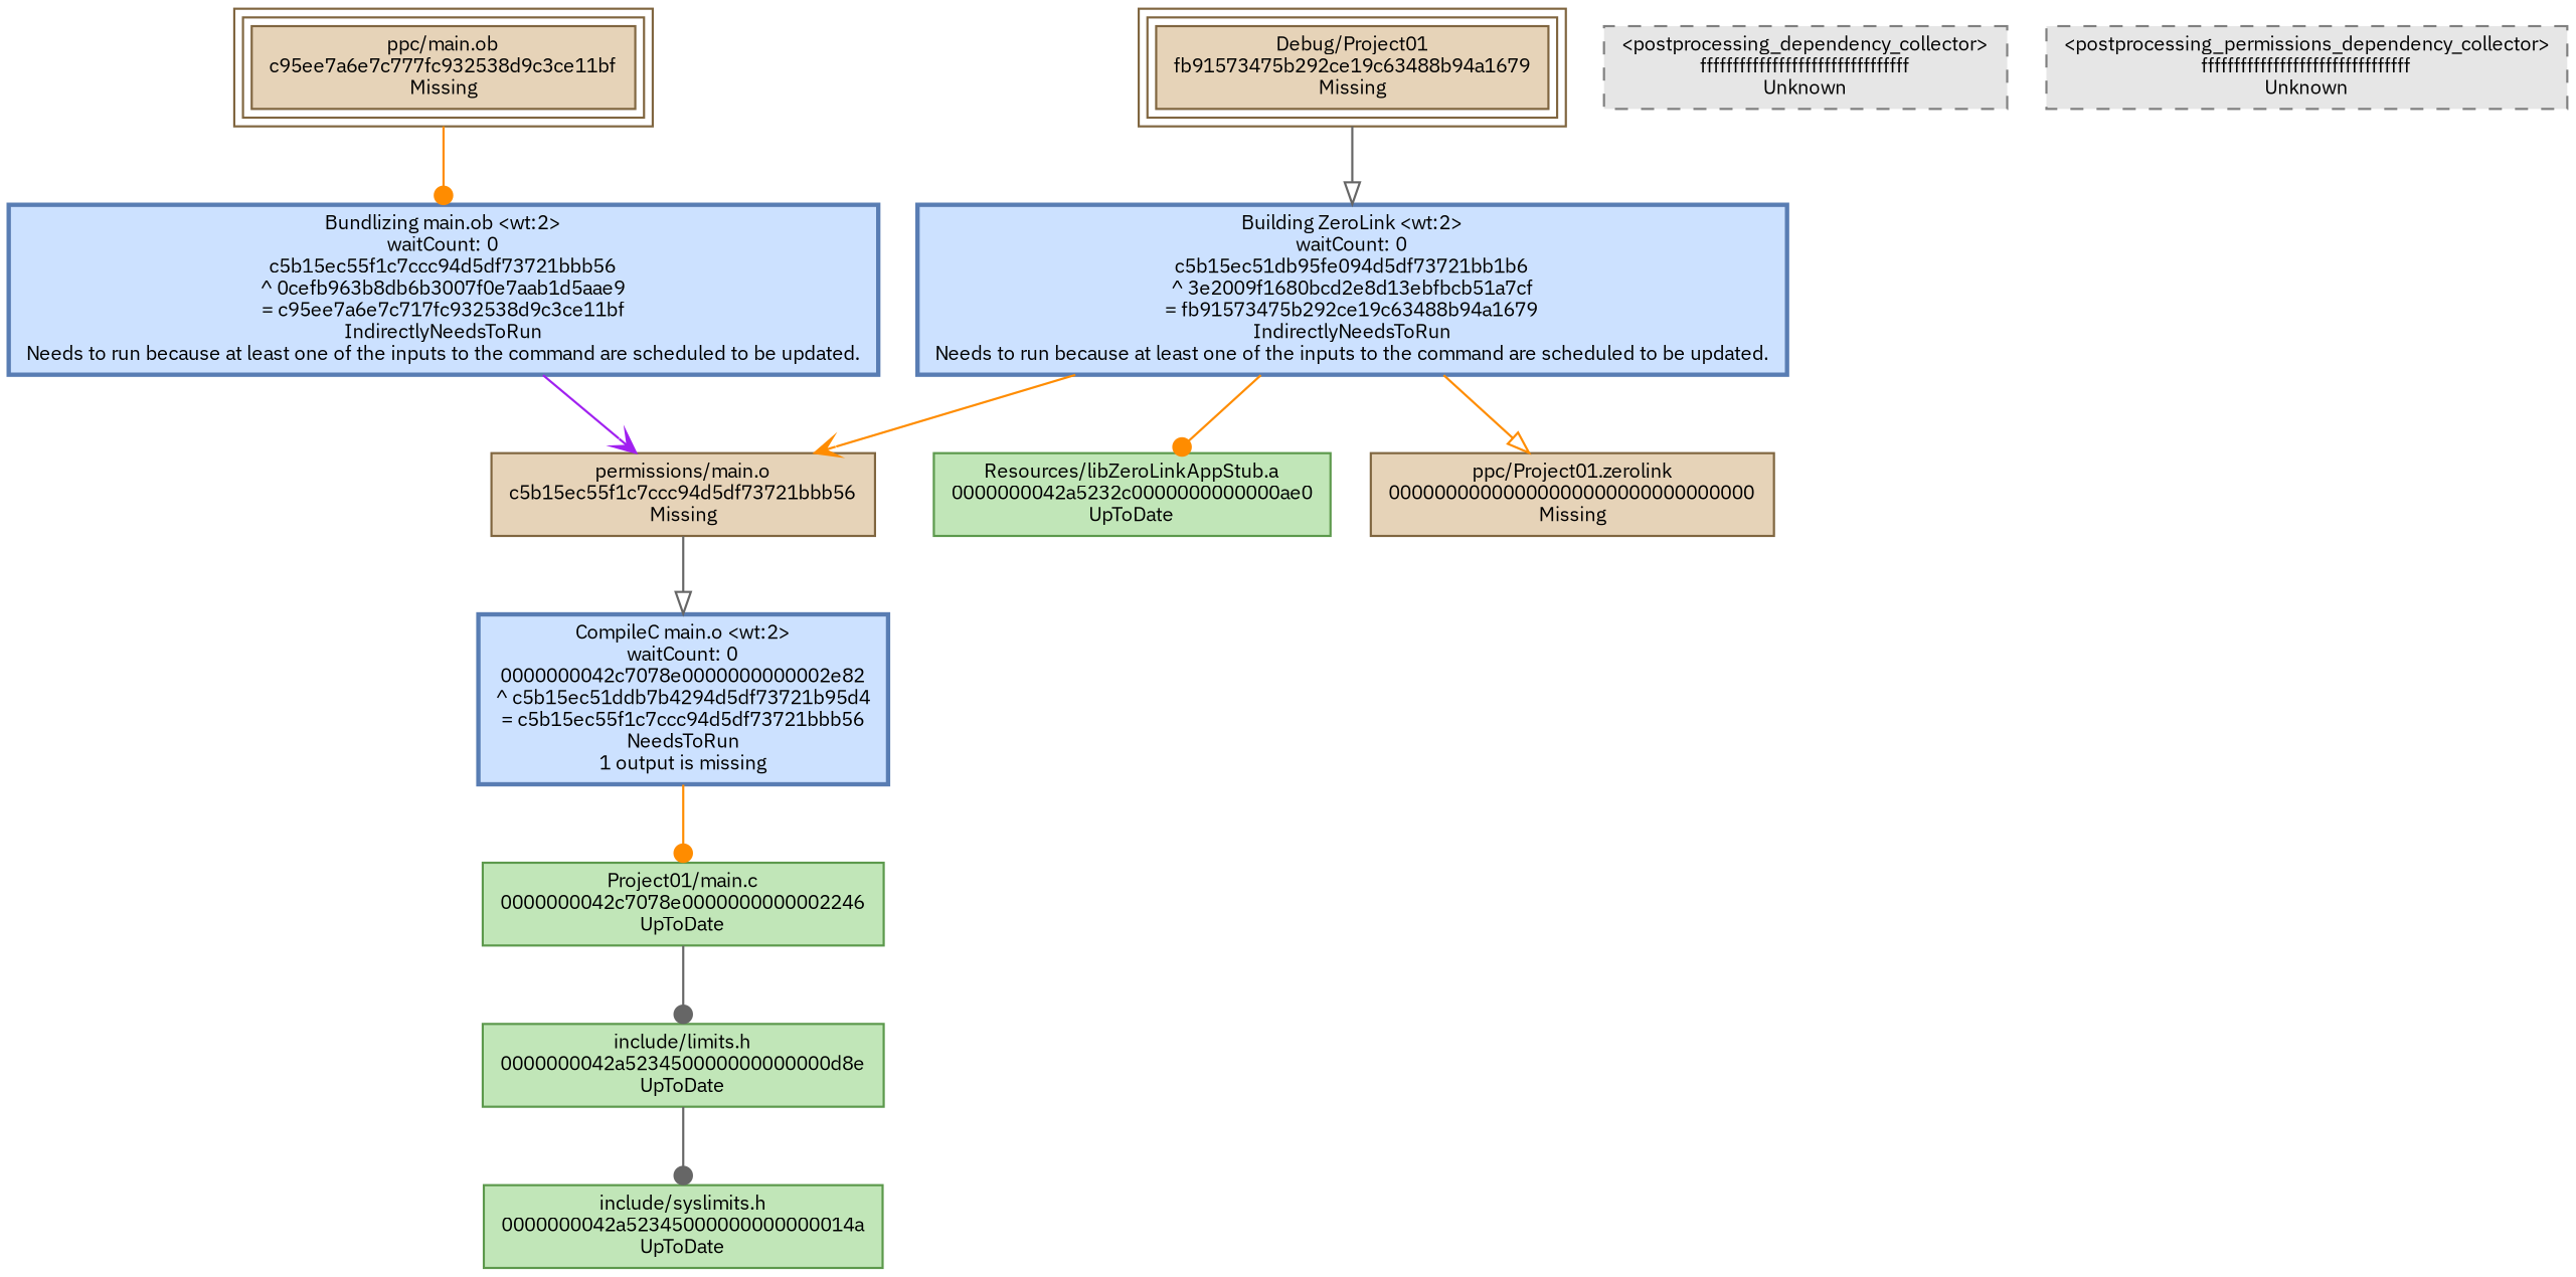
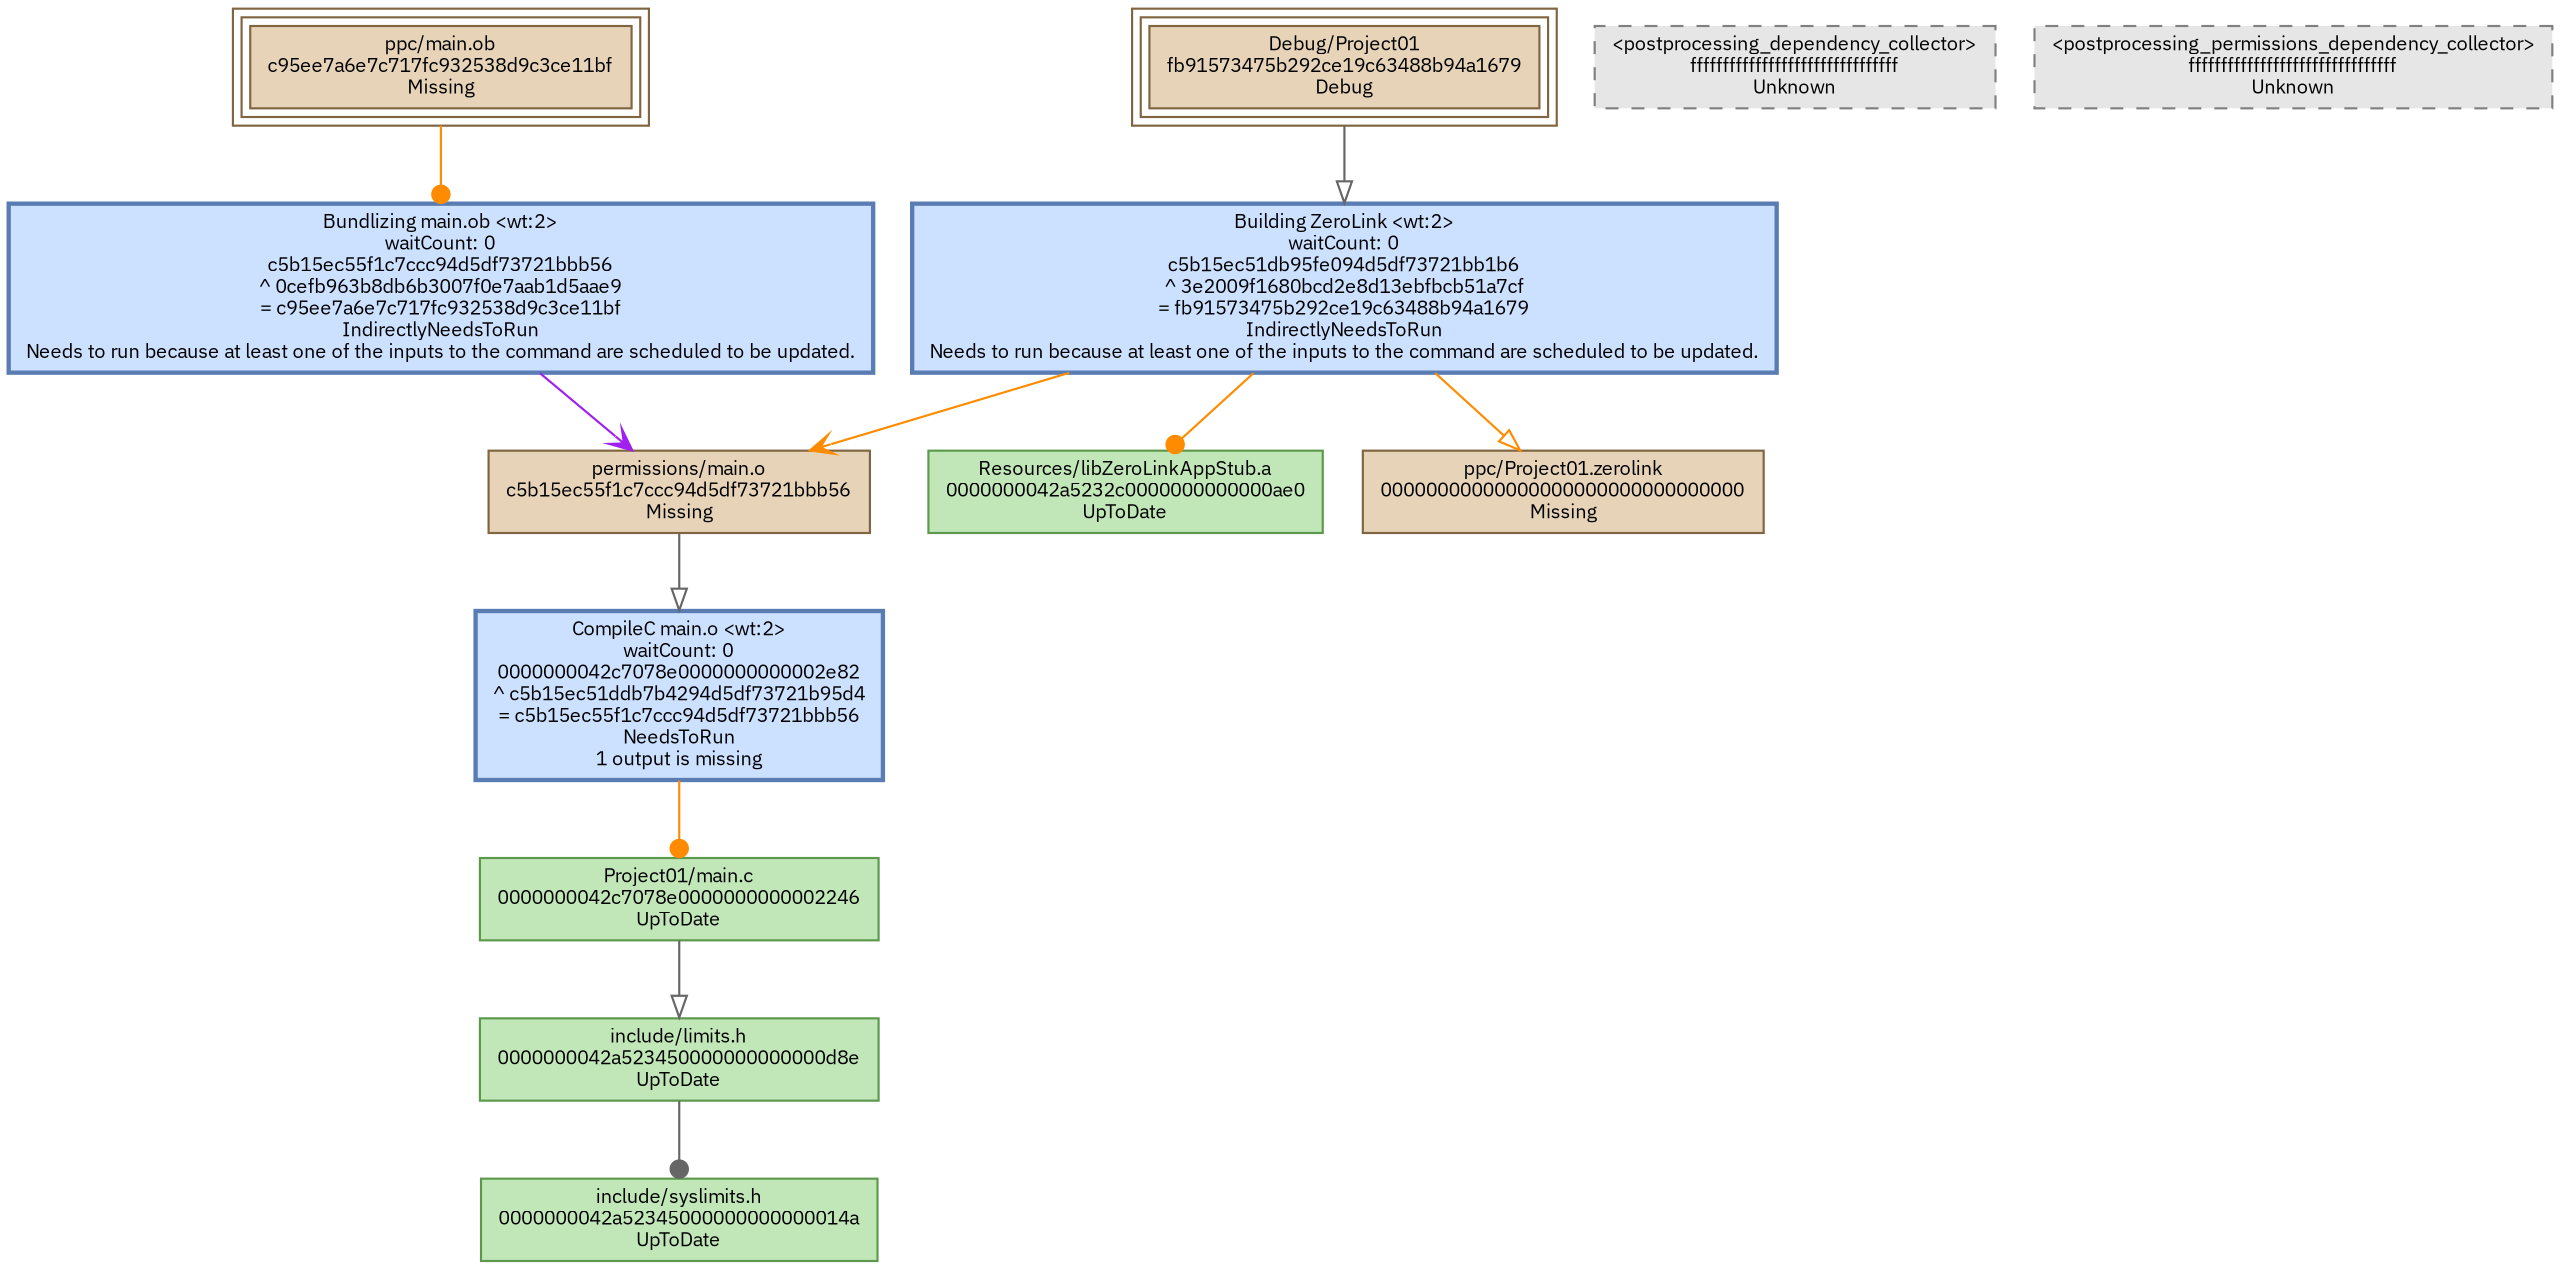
  digraph {
    concentrate=false
    fontname="IBM Plex Sans"
    node [color="0.1 0.5 0.5" fillcolor="0.1 0.2 0.9" fontname="IBM Plex Sans" fontsize=9 shape=box style=filled]
    edge [arrowhead=onormal arrowtail=normal color=darkorange fontname="IBM Plex Sans" style=solid]
-   n1 [label="Debug/Project01\nfb91573475b292ce19c63488b94a1679\nMissing" peripheries=3]
+   n1 [label="Debug/Project01\nfb91573475b292ce19c63488b94a1679\nDebug" peripheries=3]
    n2 [color="0.6 0.5 0.7" fillcolor="0.6 0.2 1.0" label="Building ZeroLink <wt:2>\nwaitCount: 0\nc5b15ec51db95fe094d5df73721bb1b6\n^ 3e2009f1680bcd2e8d13ebfbcb51a7cf\n= fb91573475b292ce19c63488b94a1679\nIndirectlyNeedsToRun\nNeeds to run because at least one of the inputs to the command are scheduled to be updated." style="filled,bold"]
    n3 [label="permissions/main.o\nc5b15ec55f1c7ccc94d5df73721bbb56\nMissing"]
    n4 [color="0.3 0.5 0.6" fillcolor="0.3 0.2 0.9" label="Resources/libZeroLinkAppStub.a\n0000000042a5232c0000000000000ae0\nUpToDate"]
    n5 [label="ppc/Project01.zerolink\n00000000000000000000000000000000\nMissing"]
    n6 [color="0.6 0.5 0.7" fillcolor="0.6 0.2 1.0" label="CompileC main.o <wt:2>\nwaitCount: 0\n0000000042c7078e0000000000002e82\n^ c5b15ec51ddb7b4294d5df73721b95d4\n= c5b15ec55f1c7ccc94d5df73721bbb56\nNeedsToRun\n1 output is missing" style="filled,bold"]
    n7 [color="0.3 0.5 0.6" fillcolor="0.3 0.2 0.9" label="Project01/main.c\n0000000042c7078e0000000000002246\nUpToDate"]
    n8 [color="0.3 0.5 0.6" fillcolor="0.3 0.2 0.9" label="include/limits.h\n0000000042a523450000000000000d8e\nUpToDate"]
    n9 [color="0.3 0.5 0.6" fillcolor="0.3 0.2 0.9" label="include/syslimits.h\n0000000042a52345000000000000014a\nUpToDate"]
-   n10 [label="ppc/main.ob\nc95ee7a6e7c777fc932538d9c3ce11bf\nMissing" peripheries=3]
+   n10 [label="ppc/main.ob\nc95ee7a6e7c717fc932538d9c3ce11bf\nMissing" peripheries=3]
    n11 [color="0.6 0.5 0.7" fillcolor="0.6 0.2 1.0" label="Bundlizing main.ob <wt:2>\nwaitCount: 0\nc5b15ec55f1c7ccc94d5df73721bbb56\n^ 0cefb963b8db6b3007f0e7aab1d5aae9\n= c95ee7a6e7c717fc932538d9c3ce11bf\nIndirectlyNeedsToRun\nNeeds to run because at least one of the inputs to the command are scheduled to be updated." style="filled,bold"]
    n12 [color="0.0 0.0 0.5" fillcolor="0.0 0.0 0.9" label="<postprocessing_dependency_collector>\nffffffffffffffffffffffffffffffff\nUnknown" style="filled,dashed"]
    n13 [color="0.0 0.0 0.5" fillcolor="0.0 0.0 0.9" label="<postprocessing_permissions_dependency_collector>\nffffffffffffffffffffffffffffffff\nUnknown" style="filled,dashed"]
    n1 -> n2 [color=gray40]
    n2 -> n3 [arrowhead=vee]
    n2 -> n4 [arrowhead=dot]
    n2 -> n5
    n3 -> n6 [color=gray40]
    n6 -> n7 [arrowhead=dot]
-   n7 -> n8 [arrowhead=dot color=gray40]
+   n7 -> n8 [color=gray40]
    n8 -> n9 [arrowhead=dot color=gray40]
    n10 -> n11 [arrowhead=dot]
    n11 -> n3 [arrowhead=vee color=purple]
  }
